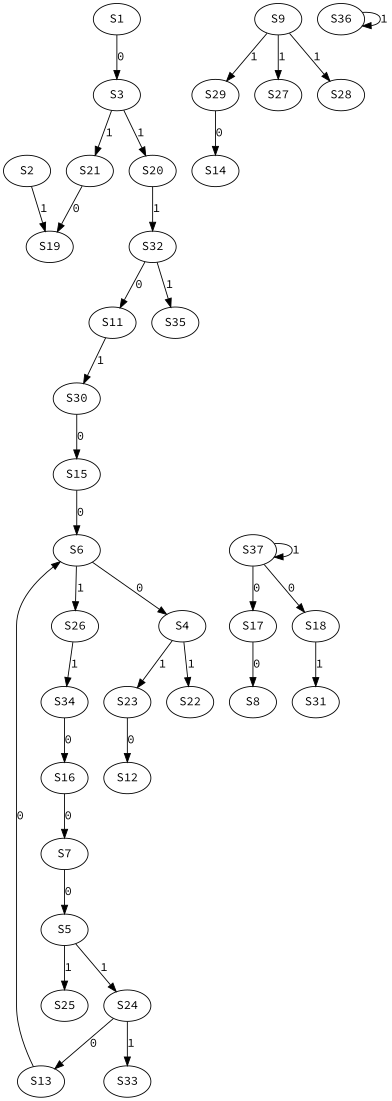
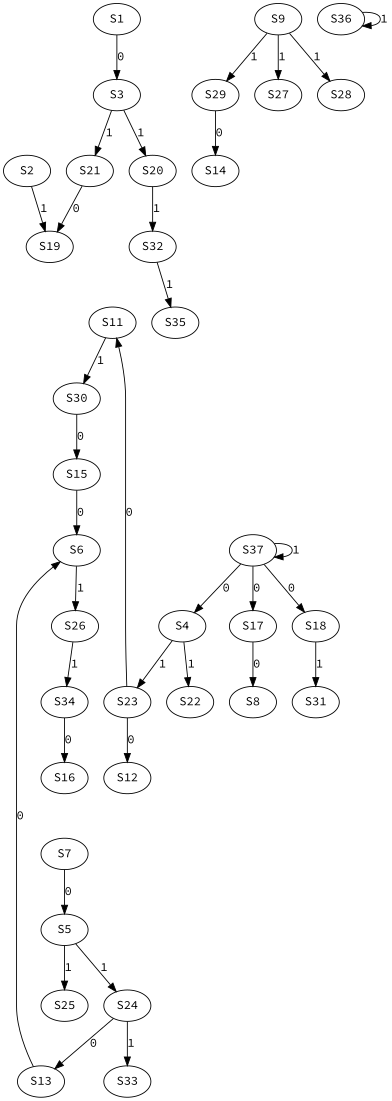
  strict digraph {
    fontname="Source Code Pro"
    node [fontname="Source Code Pro"]
    edge [fontname="Source Code Pro"]
    S1
    S3
    S2
    S19
    S21
    S20
    S32
    S6
    S4
    S26
    S22
    S23
    S34
    S11
    S12
    S7
    S5
    S24
    S25
    S13
    S33
    S16
    S17
    S8
    S9
    S29
    S27
    S28
    S14
    S30
    S15
    S37
    S18
    S31
    S35
    S36
    S1 -> S3 [label=0]
    S3 -> S21 [label=1]
    S3 -> S20 [label=1]
    S2 -> S19 [label=1]
    S21 -> S19 [label=0]
    S20 -> S32 [label=1]
    S32 -> S35 [label=1]
-   S6 -> S4 [label=0]
+   S37 -> S4 [label=0]
    S6 -> S26 [label=1]
    S4 -> S22 [label=1]
    S4 -> S23 [label=1]
    S26 -> S34 [label=1]
-   S32 -> S11 [label=0]
+   S23 -> S11 [label=0]
    S23 -> S12 [label=0]
    S34 -> S16 [label=0]
    S11 -> S30 [label=1]
    S7 -> S5 [label=0]
    S5 -> S24 [label=1]
    S5 -> S25 [label=1]
    S24 -> S13 [label=0]
    S24 -> S33 [label=1]
    S13 -> S6 [label=0]
-   S16 -> S7 [label=0]
    S17 -> S8 [label=0]
    S9 -> S29 [label=1]
    S9 -> S27 [label=1]
    S9 -> S28 [label=1]
    S29 -> S14 [label=0]
    S30 -> S15 [label=0]
    S15 -> S6 [label=0]
    S37 -> S17 [label=0]
    S37 -> S37 [label=1]
    S37 -> S18 [label=0]
    S18 -> S31 [label=1]
    S36 -> S36 [label=1]
  }
